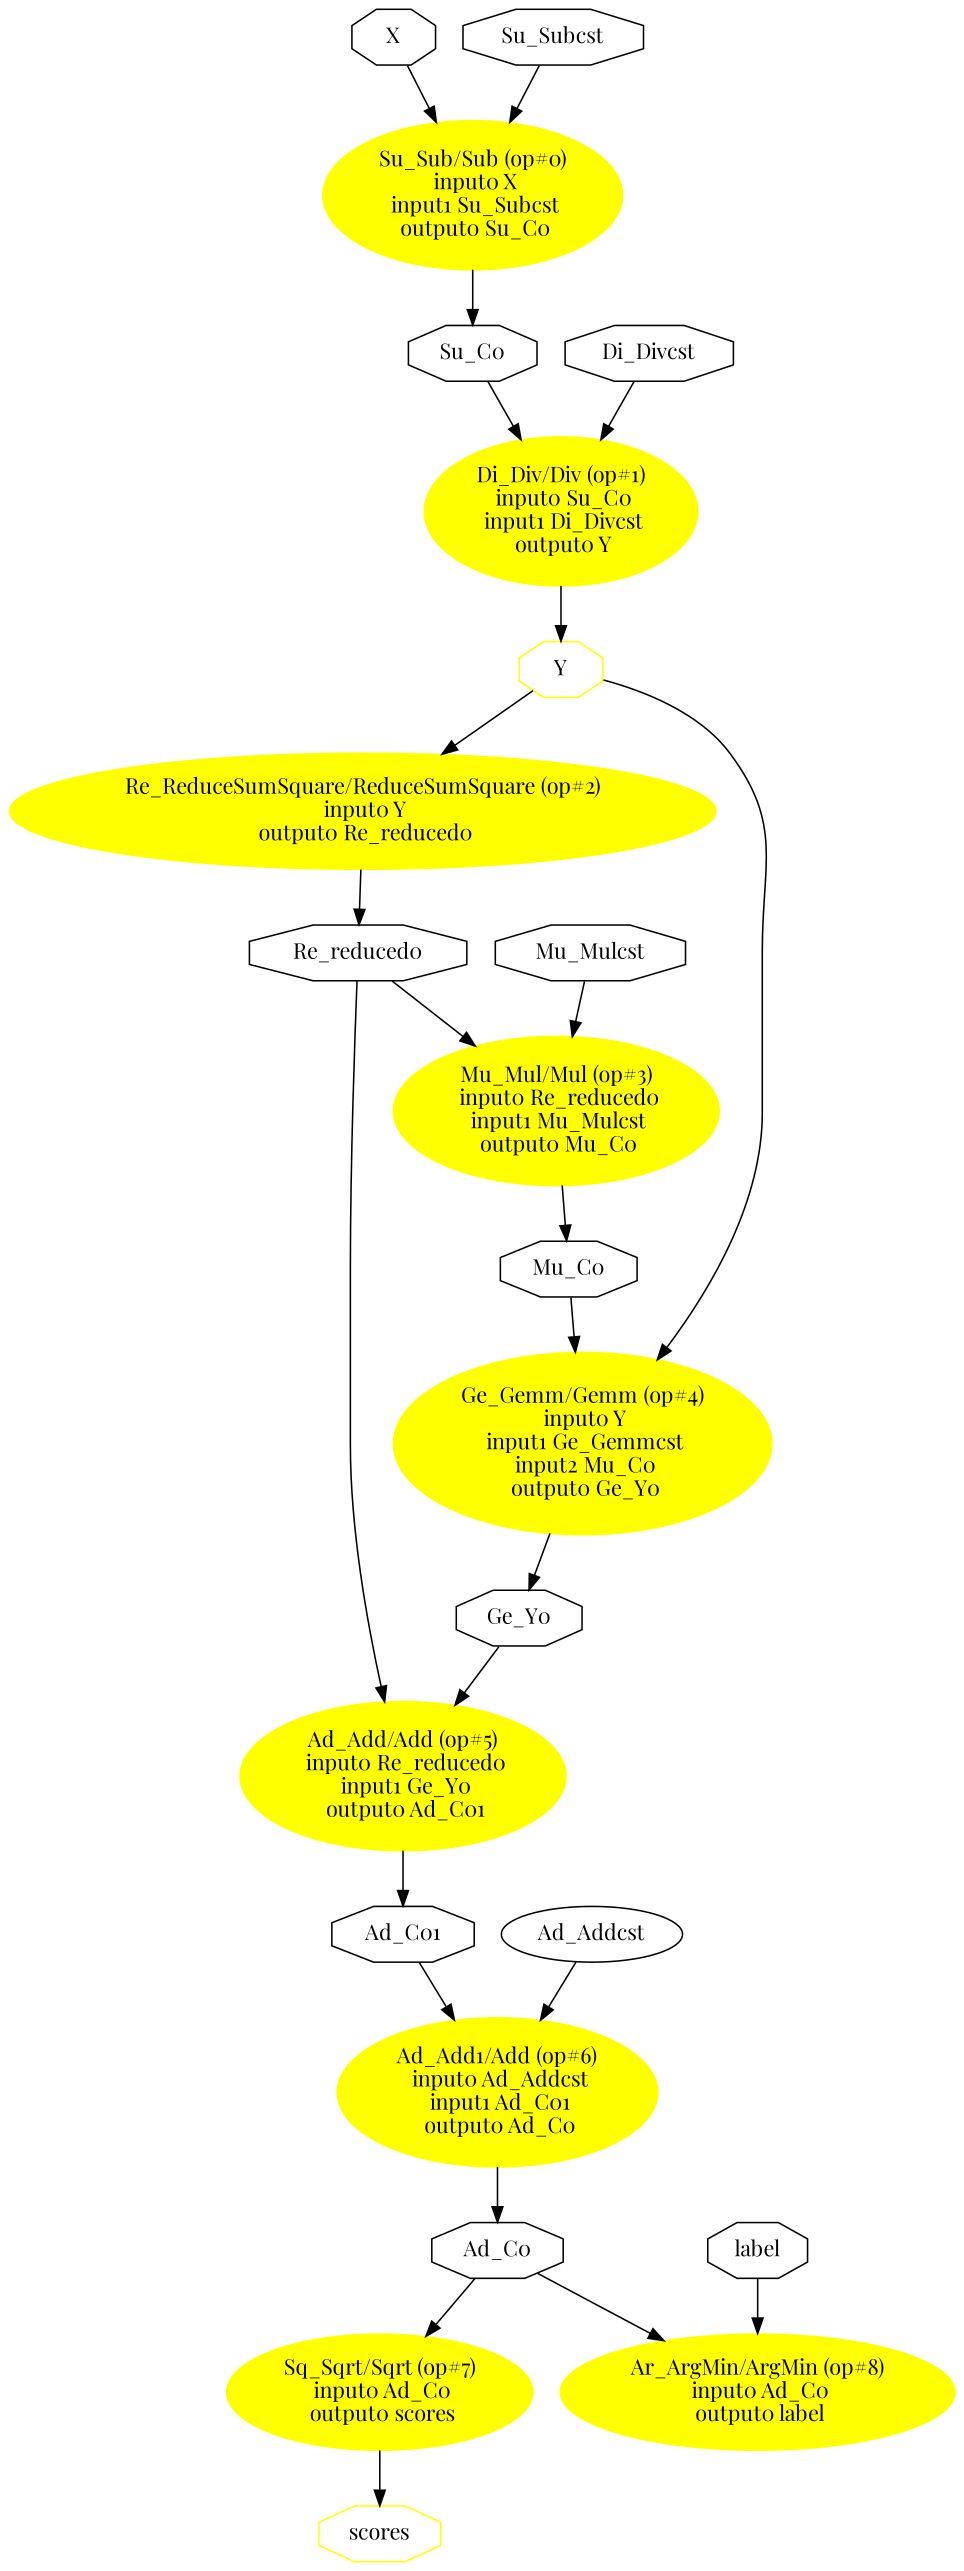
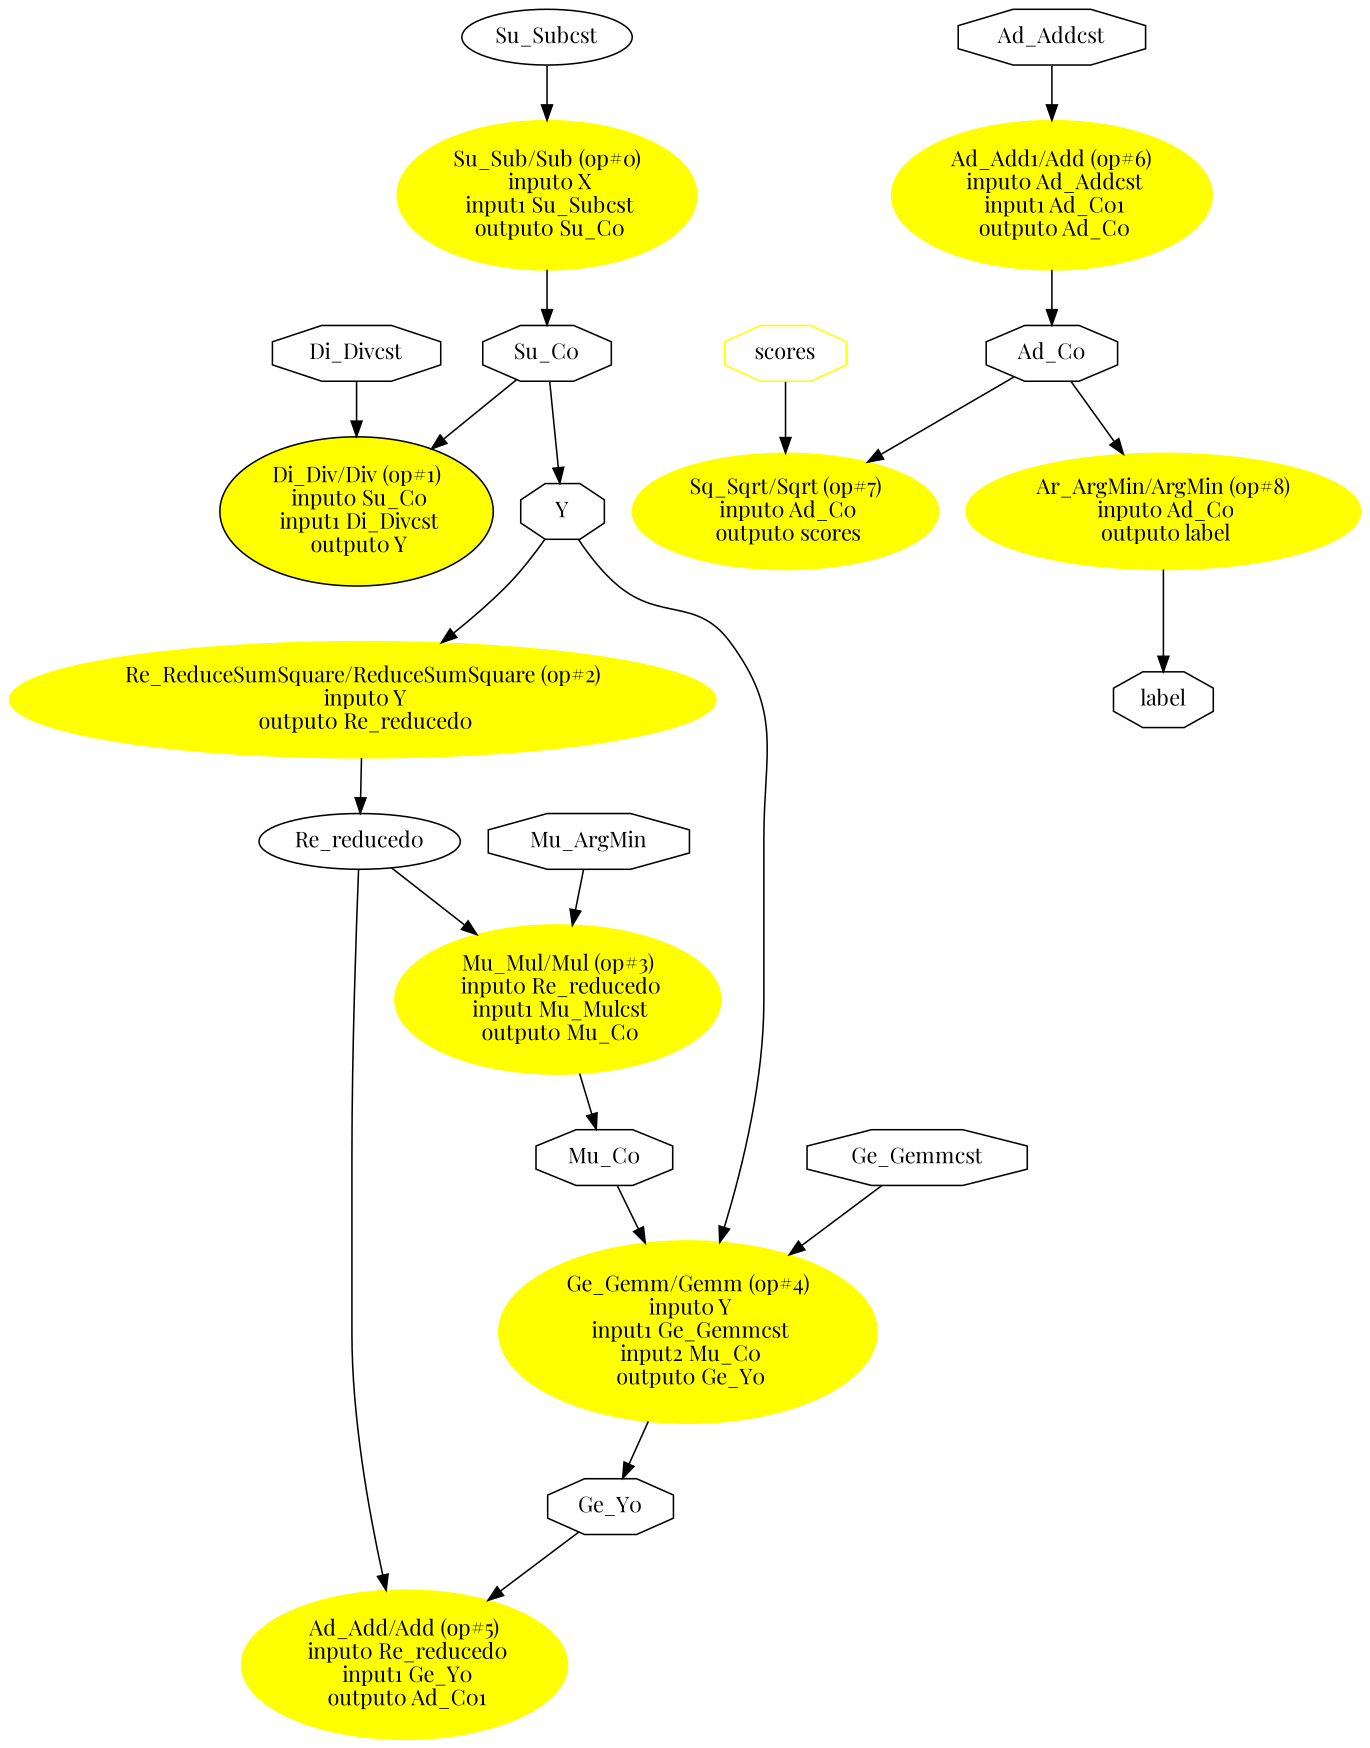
  digraph {
    fontname="Playfair Display"
    rankdir=TB
    node [fontname="Playfair Display" shape=octagon]
    edge [fontname="Playfair Display"]
    "Su_Sub/Sub (op#0)\n input0 X\n input1 Su_Subcst\n output0 Su_C0" [color=yellow fillcolor=yellow height=1.3356 style=filled width=2.5534 shape=""]
    n2 [height=0.5 label=Su_C0 width=1.0943]
-   "Di_Div/Div (op#1)\n input0 Su_C0\n input1 Di_Divcst\n output0 Y" [color=yellow fillcolor=yellow height=1.3356 style=filled width=2.3963 shape=""]
-   n4 [height=0.5 label=Y width=0.75 color=yellow]
-   n5 [height=0.5 label=X width=0.75]
-   n6 [height=0.5 label=Su_Subcst width=1.5242]
+   "Di_Div/Div (op#1)\n input0 Su_C0\n input1 Di_Divcst\n output0 Y" [color=black fillcolor=yellow height=1.3356 style=filled width=2.3963 shape=""]
+   n4 [height=0.5 label=Y width=0.75]
+   n6 [height=0.5 label=Su_Subcst shape=ellipse width=1.5242]
    "Re_ReduceSumSquare/ReduceSumSquare (op#2)\n input0 Y\n output0 Re_reduced0" [color=yellow fillcolor=yellow height=1.041 style=filled width=5.8926 shape=""]
    "Ge_Gemm/Gemm (op#4)\n input0 Y\n input1 Ge_Gemmcst\n input2 Mu_C0\n output0 Ge_Y0" [color=yellow fillcolor=yellow height=1.6303 style=filled width=3.1623 shape=""]
-   n9 [height=0.5 label=Re_reduced0 width=1.7978]
+   n9 [height=0.5 label=Re_reduced0 shape=ellipse width=1.7978]
    n10 [height=0.5 label=Ge_Y0 width=1.1139]
    n11 [height=0.5 label=Di_Divcst width=1.4265]
    "Mu_Mul/Mul (op#3)\n input0 Re_reduced0\n input1 Mu_Mulcst\n output0 Mu_C0" [color=yellow fillcolor=yellow height=1.3356 style=filled width=2.632 shape=""]
    "Ad_Add/Add (op#5)\n input0 Re_reduced0\n input1 Ge_Y0\n output0 Ad_C01" [color=yellow fillcolor=yellow height=1.3356 style=filled width=2.6909 shape=""]
    n14 [height=0.5 label=Mu_C0 width=1.1529]
-   n15 [height=0.5 label=Ad_C01 width=1.2702]
    "Ad_Add1/Add (op#6)\n input0 Ad_Addcst\n input1 Ad_C01\n output0 Ad_C0" [color=yellow fillcolor=yellow height=1.3356 style=filled width=2.8088 shape=""]
-   n17 [height=0.5 label=Mu_Mulcst width=1.5829]
+   n17 [height=0.5 label=Mu_ArgMin width=1.5829]
+   n18 [height=0.5 label=Ge_Gemmcst width=1.8564]
    n19 [height=0.5 label=Ad_C0 width=1.1334]
    "Sq_Sqrt/Sqrt (op#7)\n input0 Ad_C0\n output0 scores" [color=yellow fillcolor=yellow height=1.041 style=filled width=2.632 shape=""]
    "Ar_ArgMin/ArgMin (op#8)\n input0 Ad_C0\n output0 label" [color=yellow fillcolor=yellow height=1.041 style=filled width=3.3391 shape=""]
    n22 [color=yellow height=0.5 label=scores width=1.0357]
    n23 [height=0.5 label=label width=0.82074]
-   n24 [height=0.5 label=Ad_Addcst shape=ellipse width=1.6219]
+   n24 [height=0.5 label=Ad_Addcst width=1.6219]
    "Su_Sub/Sub (op#0)\n input0 X\n input1 Su_Subcst\n output0 Su_C0" -> n2
    n2 -> "Di_Div/Div (op#1)\n input0 Su_C0\n input1 Di_Divcst\n output0 Y"
-   "Di_Div/Div (op#1)\n input0 Su_C0\n input1 Di_Divcst\n output0 Y" -> n4
+   n2 -> n4
    n4 -> "Re_ReduceSumSquare/ReduceSumSquare (op#2)\n input0 Y\n output0 Re_reduced0"
    n4 -> "Ge_Gemm/Gemm (op#4)\n input0 Y\n input1 Ge_Gemmcst\n input2 Mu_C0\n output0 Ge_Y0"
-   n5 -> "Su_Sub/Sub (op#0)\n input0 X\n input1 Su_Subcst\n output0 Su_C0"
    n6 -> "Su_Sub/Sub (op#0)\n input0 X\n input1 Su_Subcst\n output0 Su_C0"
    "Re_ReduceSumSquare/ReduceSumSquare (op#2)\n input0 Y\n output0 Re_reduced0" -> n9
    "Ge_Gemm/Gemm (op#4)\n input0 Y\n input1 Ge_Gemmcst\n input2 Mu_C0\n output0 Ge_Y0" -> n10
    n9 -> "Mu_Mul/Mul (op#3)\n input0 Re_reduced0\n input1 Mu_Mulcst\n output0 Mu_C0"
    n9 -> "Ad_Add/Add (op#5)\n input0 Re_reduced0\n input1 Ge_Y0\n output0 Ad_C01"
    n10 -> "Ad_Add/Add (op#5)\n input0 Re_reduced0\n input1 Ge_Y0\n output0 Ad_C01"
    n11 -> "Di_Div/Div (op#1)\n input0 Su_C0\n input1 Di_Divcst\n output0 Y"
    "Mu_Mul/Mul (op#3)\n input0 Re_reduced0\n input1 Mu_Mulcst\n output0 Mu_C0" -> n14
-   "Ad_Add/Add (op#5)\n input0 Re_reduced0\n input1 Ge_Y0\n output0 Ad_C01" -> n15
    n14 -> "Ge_Gemm/Gemm (op#4)\n input0 Y\n input1 Ge_Gemmcst\n input2 Mu_C0\n output0 Ge_Y0"
-   n15 -> "Ad_Add1/Add (op#6)\n input0 Ad_Addcst\n input1 Ad_C01\n output0 Ad_C0"
    "Ad_Add1/Add (op#6)\n input0 Ad_Addcst\n input1 Ad_C01\n output0 Ad_C0" -> n19
    n17 -> "Mu_Mul/Mul (op#3)\n input0 Re_reduced0\n input1 Mu_Mulcst\n output0 Mu_C0"
+   n18 -> "Ge_Gemm/Gemm (op#4)\n input0 Y\n input1 Ge_Gemmcst\n input2 Mu_C0\n output0 Ge_Y0"
    n19 -> "Sq_Sqrt/Sqrt (op#7)\n input0 Ad_C0\n output0 scores"
    n19 -> "Ar_ArgMin/ArgMin (op#8)\n input0 Ad_C0\n output0 label"
-   "Sq_Sqrt/Sqrt (op#7)\n input0 Ad_C0\n output0 scores" -> n22
-   n23 -> "Ar_ArgMin/ArgMin (op#8)\n input0 Ad_C0\n output0 label"
+   n22 -> "Sq_Sqrt/Sqrt (op#7)\n input0 Ad_C0\n output0 scores"
+   "Ar_ArgMin/ArgMin (op#8)\n input0 Ad_C0\n output0 label" -> n23
    n24 -> "Ad_Add1/Add (op#6)\n input0 Ad_Addcst\n input1 Ad_C01\n output0 Ad_C0"
  }
